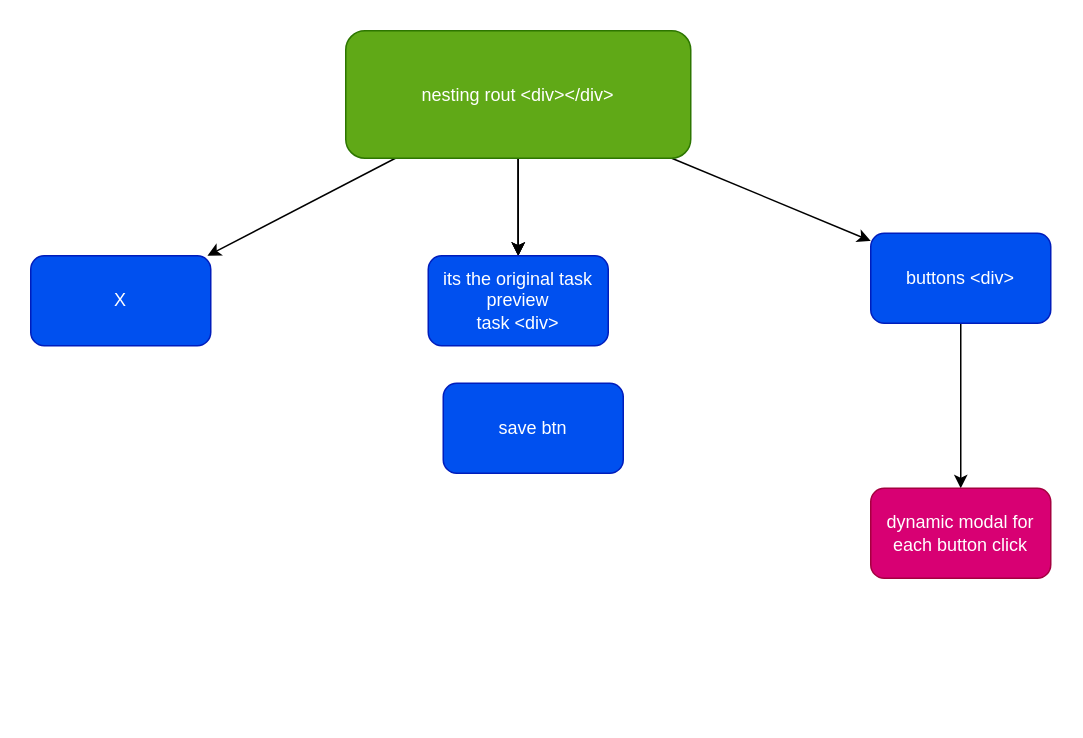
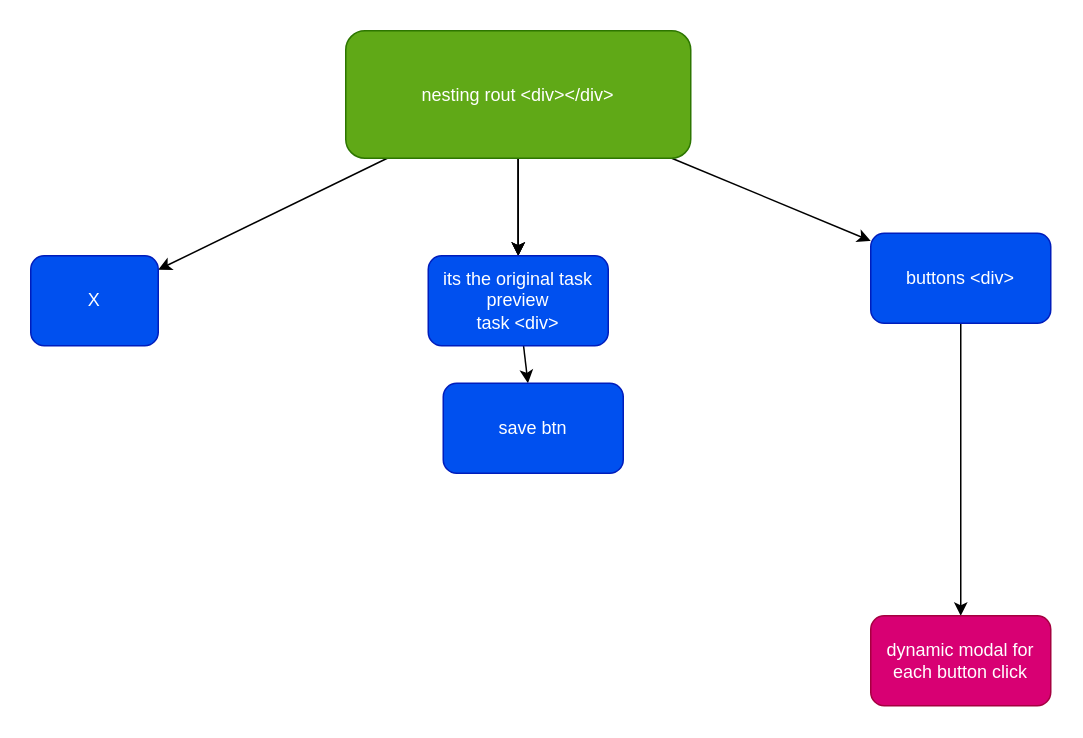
  <mxCell id="0" />
  <mxCell id="1" parent="0" />
  <mxCell id="2" value="" style="edgeStyle=none;html=1;" edge="1" parent="1" source="7" target="8"><mxGeometry relative="1" as="geometry" /></mxCell>
  <mxCell id="3" value="" style="edgeStyle=none;html=1;" edge="1" parent="1" source="7" target="10"><mxGeometry relative="1" as="geometry" /></mxCell>
  <mxCell id="4" value="" style="edgeStyle=none;html=1;" edge="1" parent="1" source="7" target="10"><mxGeometry relative="1" as="geometry" /></mxCell>
  <mxCell id="5" value="" style="edgeStyle=none;html=1;" edge="1" parent="1" source="7" target="10"><mxGeometry relative="1" as="geometry" /></mxCell>
  <mxCell id="6" value="" style="edgeStyle=none;html=1;" edge="1" parent="1" source="7" target="12"><mxGeometry relative="1" as="geometry" /></mxCell>
  <mxCell id="7" value="nesting rout &amp;lt;div&amp;gt;&amp;lt;/div&amp;gt;" style="rounded=1;whiteSpace=wrap;html=1;fillColor=#60a917;fontColor=#ffffff;strokeColor=#2D7600;" vertex="1" parent="1"><mxGeometry x="230" y="20" width="230" height="85" as="geometry" /></mxCell>
- <mxCell id="8" value="X" style="whiteSpace=wrap;html=1;rounded=1;fillColor=#0050ef;fontColor=#ffffff;strokeColor=#001DBC;" vertex="1" parent="1"><mxGeometry x="20" y="170" width="120" height="60" as="geometry" /></mxCell>
+ <mxCell id="8" value="X" style="whiteSpace=wrap;html=1;rounded=1;fillColor=#0050ef;fontColor=#ffffff;strokeColor=#001DBC;" vertex="1" parent="1"><mxGeometry x="20" y="170" width="85" height="60" as="geometry" /></mxCell>
+ <mxCell id="9" value="" style="edgeStyle=none;html=1;" edge="1" parent="1" source="10" target="13"><mxGeometry relative="1" as="geometry" /></mxCell>
  <mxCell id="10" value="&lt;span style=&quot;text-align: left;&quot;&gt;its the original task preview&lt;/span&gt;&lt;br&gt;task &amp;lt;div&amp;gt;" style="whiteSpace=wrap;html=1;rounded=1;fillColor=#0050ef;fontColor=#ffffff;strokeColor=#001DBC;" vertex="1" parent="1"><mxGeometry x="285" y="170" width="120" height="60" as="geometry" /></mxCell>
  <mxCell id="11" value="" style="edgeStyle=none;html=1;" edge="1" parent="1" source="12" target="14"><mxGeometry relative="1" as="geometry" /></mxCell>
  <mxCell id="12" value="buttons &amp;lt;div&amp;gt;" style="whiteSpace=wrap;html=1;rounded=1;fillColor=#0050ef;fontColor=#ffffff;strokeColor=#001DBC;" vertex="1" parent="1"><mxGeometry x="580" y="155" width="120" height="60" as="geometry" /></mxCell>
  <mxCell id="13" value="save btn" style="whiteSpace=wrap;html=1;rounded=1;fillColor=#0050ef;fontColor=#ffffff;strokeColor=#001DBC;" vertex="1" parent="1"><mxGeometry x="295" y="255" width="120" height="60" as="geometry" /></mxCell>
- <mxCell id="14" value="dynamic modal for each button click" style="whiteSpace=wrap;html=1;fillColor=#d80073;strokeColor=#A50040;fontColor=#ffffff;rounded=1;" vertex="1" parent="1"><mxGeometry x="580" y="325" width="120" height="60" as="geometry" /></mxCell>
+ <mxCell id="14" value="dynamic modal for each button click" style="whiteSpace=wrap;html=1;fillColor=#d80073;strokeColor=#A50040;fontColor=#ffffff;rounded=1;" vertex="1" parent="1"><mxGeometry x="580" y="410" width="120" height="60" as="geometry" /></mxCell>
